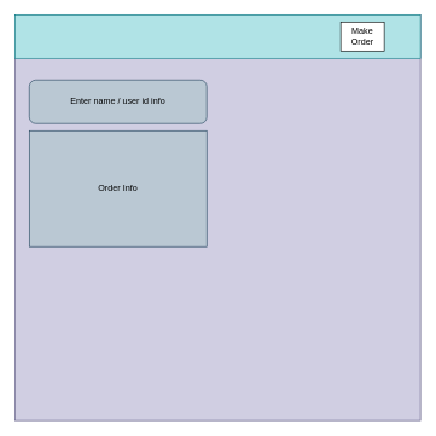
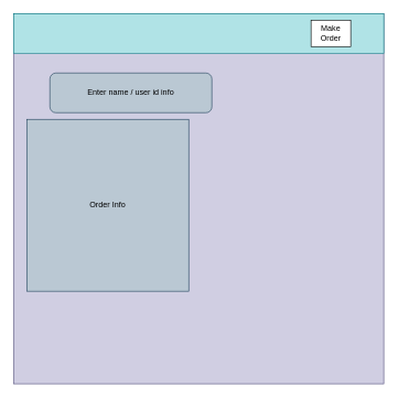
  <mxCell id="0" />
  <mxCell id="1" parent="0" />
  <mxCell id="2" value="" style="whiteSpace=wrap;html=1;aspect=fixed;fillColor=#d0cee2;strokeColor=#56517e;" vertex="1" parent="1"><mxGeometry x="20" y="20" width="560" height="560" as="geometry" /></mxCell>
  <mxCell id="3" value="" style="rounded=0;whiteSpace=wrap;html=1;fillColor=#b0e3e6;strokeColor=#0e8088;" vertex="1" parent="1"><mxGeometry x="20" y="20" width="560" height="60" as="geometry" /></mxCell>
  <mxCell id="4" value="Make Order" style="rounded=0;whiteSpace=wrap;html=1;" vertex="1" parent="1"><mxGeometry x="470" y="30" width="60" height="40" as="geometry" /></mxCell>
- <mxCell id="5" value="Enter name / user id info" style="rounded=1;whiteSpace=wrap;html=1;fillColor=#bac8d3;strokeColor=#23445d;" vertex="1" parent="1"><mxGeometry x="40" y="110" width="245" height="60" as="geometry" /></mxCell>
- <mxCell id="6" value="Order Info" style="rounded=0;whiteSpace=wrap;html=1;fillColor=#bac8d3;strokeColor=#23445d;" vertex="1" parent="1"><mxGeometry x="40" y="180" width="245" height="160" as="geometry" /></mxCell>
+ <mxCell id="5" value="Enter name / user id info" style="rounded=1;whiteSpace=wrap;html=1;fillColor=#bac8d3;strokeColor=#23445d;" vertex="1" parent="1"><mxGeometry x="75" y="110" width="245" height="60" as="geometry" /></mxCell>
+ <mxCell id="6" value="Order Info" style="rounded=0;whiteSpace=wrap;html=1;fillColor=#bac8d3;strokeColor=#23445d;" vertex="1" parent="1"><mxGeometry x="40" y="180" width="245" height="260" as="geometry" /></mxCell>
